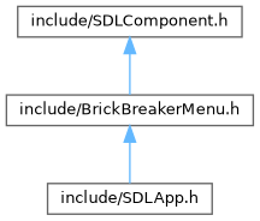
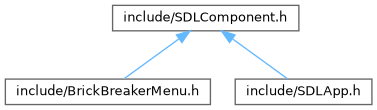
  digraph {
    node [color=grey40 fillcolor=white fontname=Helvetica fontsize=10 shape=box style=filled]
    edge [color=steelblue1 dir=back fontname=Helvetica fontsize=10 labelfontname=Helvetica labelfontsize=10 style=solid]
    n1 [height=0.2 label="include/SDLComponent.h" width=0.4]
    n2 [height=0.2 label="include/BrickBreakerMenu.h" width=0.4]
    n3 [height=0.2 label="include/SDLApp.h" width=0.4]
    n1 -> n2
-   n2 -> n3
+   n1 -> n3
  }
